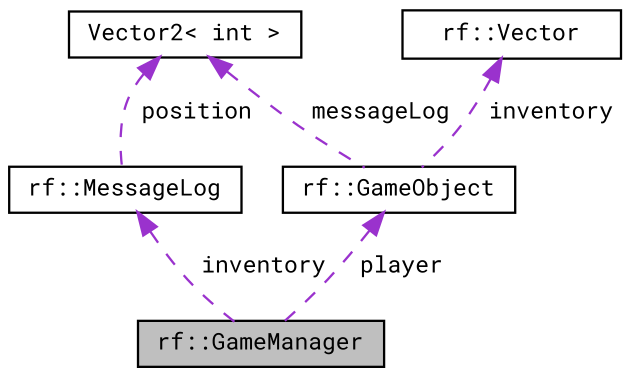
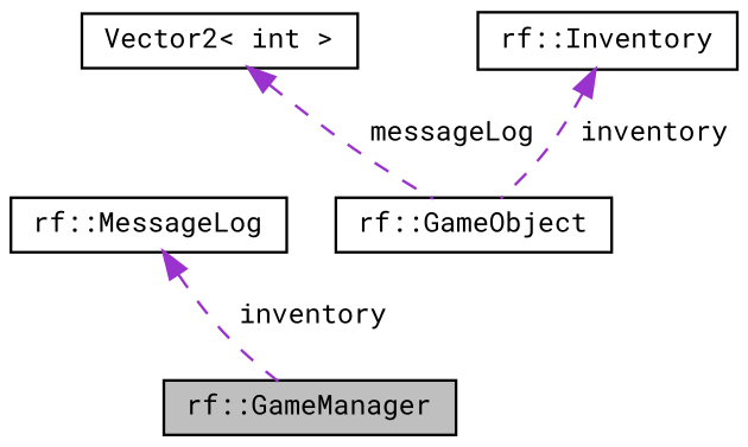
  digraph {
    fontname="Roboto Mono"
    node [color=black fillcolor=white fontname="Roboto Mono" fontsize=10 shape=record style=filled]
    edge [color=darkorchid3 dir=back fontname="Roboto Mono" fontsize=10 labelfontname=Helvetica labelfontsize=10 style=dashed]
    n1 [fillcolor=grey75 fontcolor=black height=0.2 label="rf::GameManager" width=0.4]
    n2 [height=0.2 label="rf::GameObject" width=0.4]
    n3 [height=0.2 label="Vector2\< int \>" width=0.4]
    n4 [height=0.2 label="rf::MessageLog" width=0.4]
-   n5 [height=0.2 label="rf::Vector" width=0.4]
-   n2 -> n1 [label=" player"]
+   n5 [height=0.2 label="rf::Inventory" width=0.4]
    n3 -> n2 [label=" messageLog"]
-   n3 -> n4 [label=" position"]
    n4 -> n1 [label=" inventory"]
    n5 -> n2 [label=" inventory"]
  }
